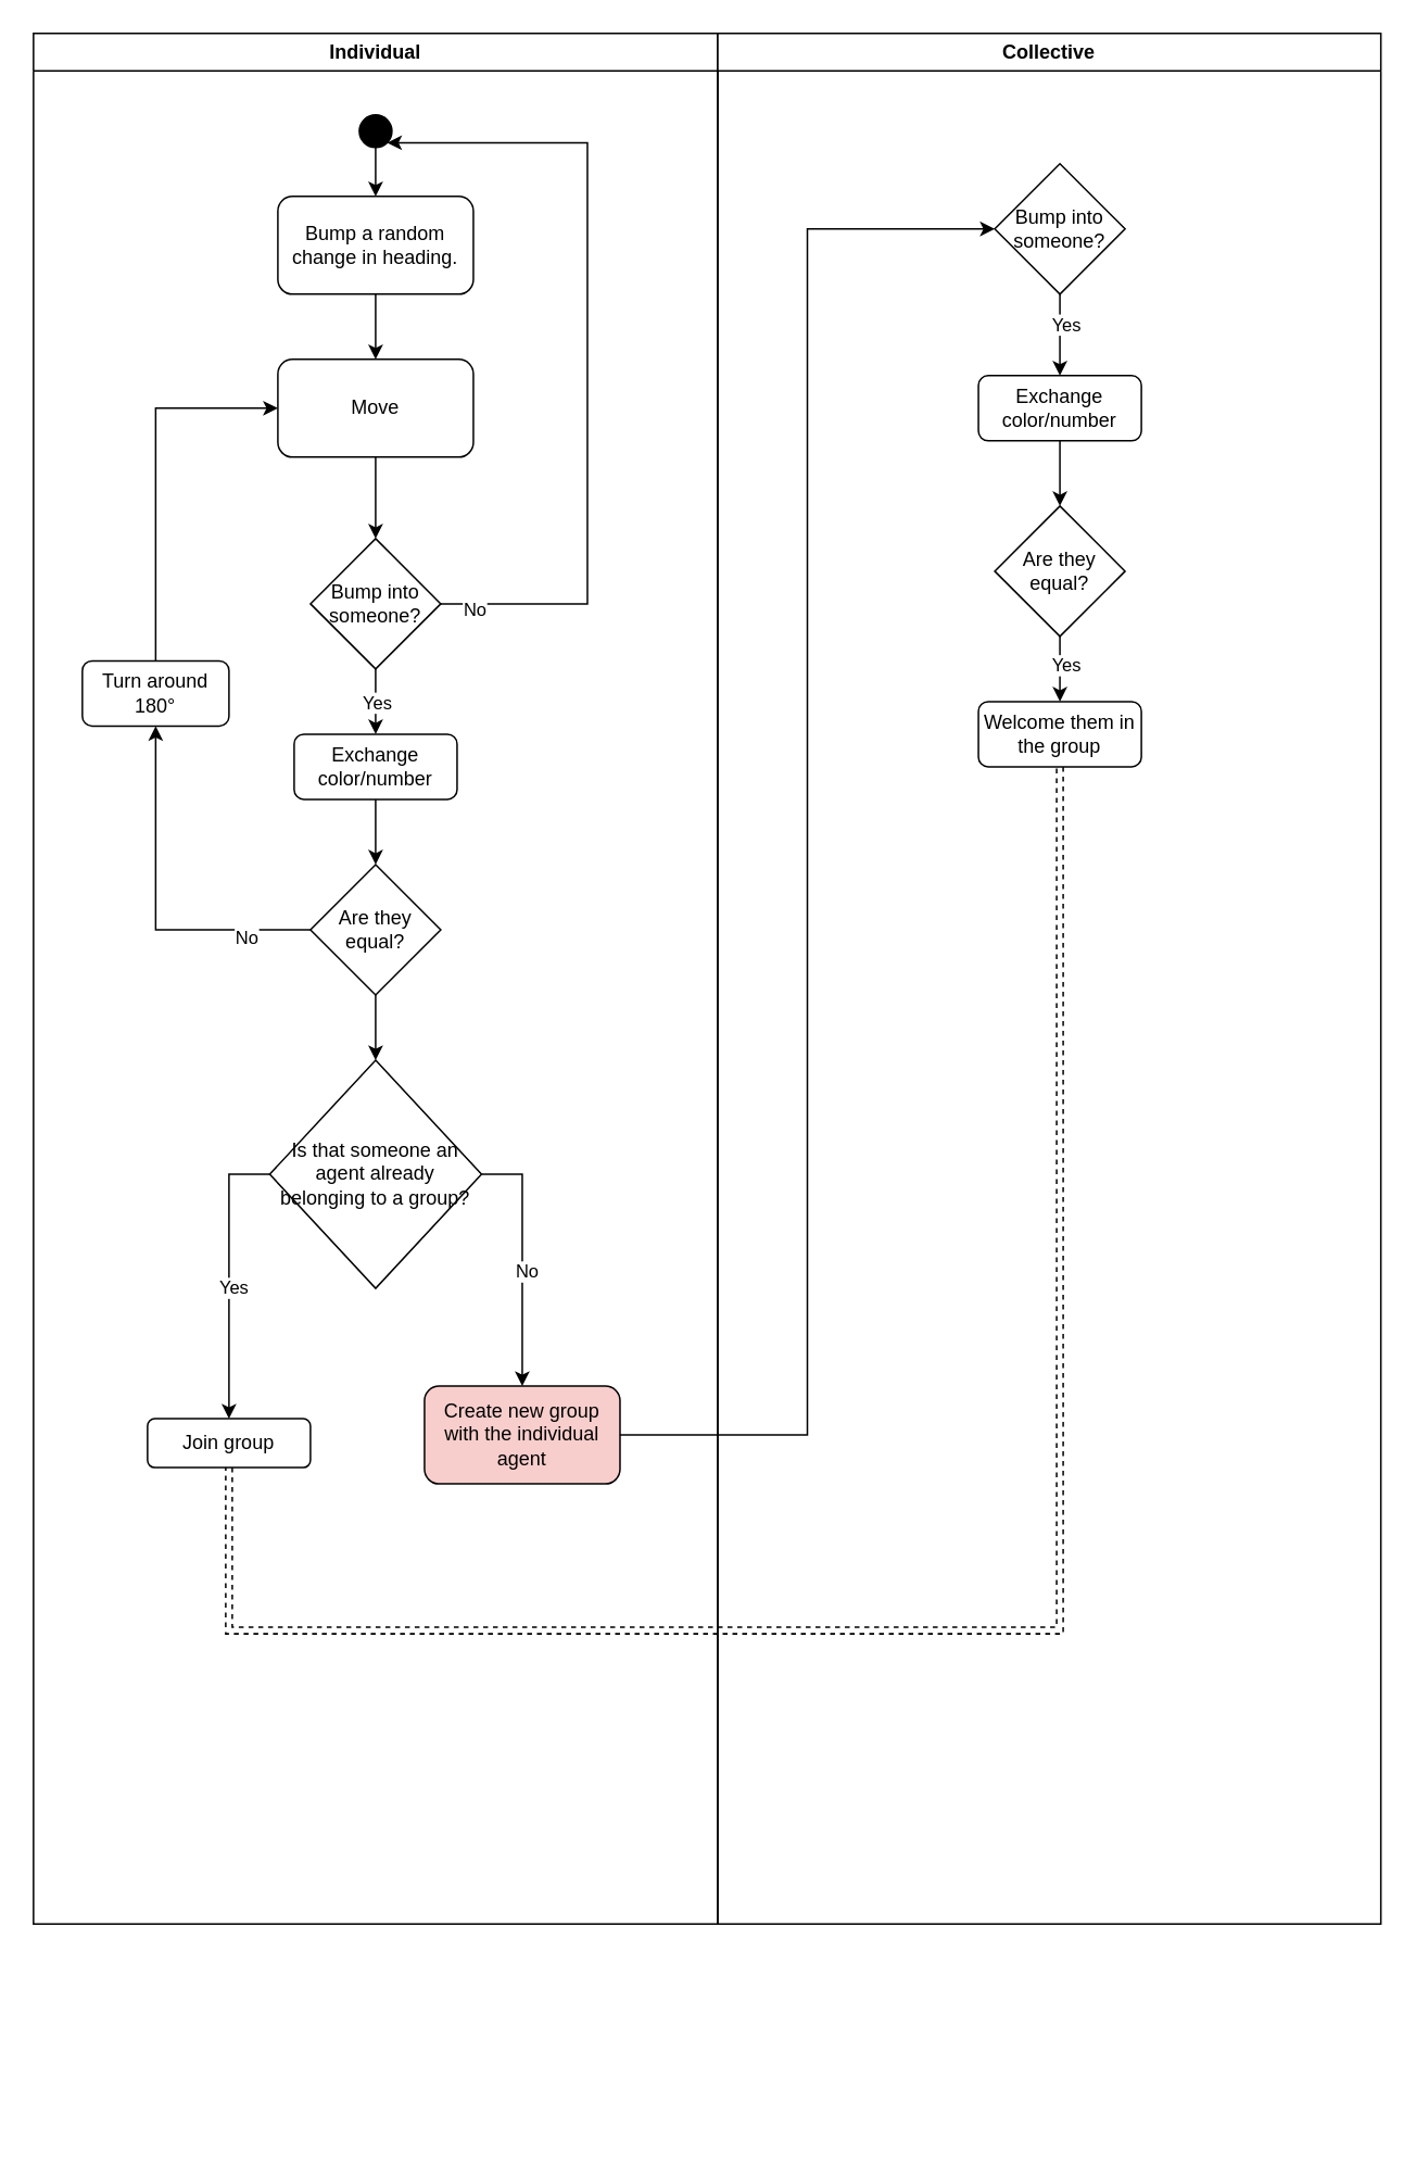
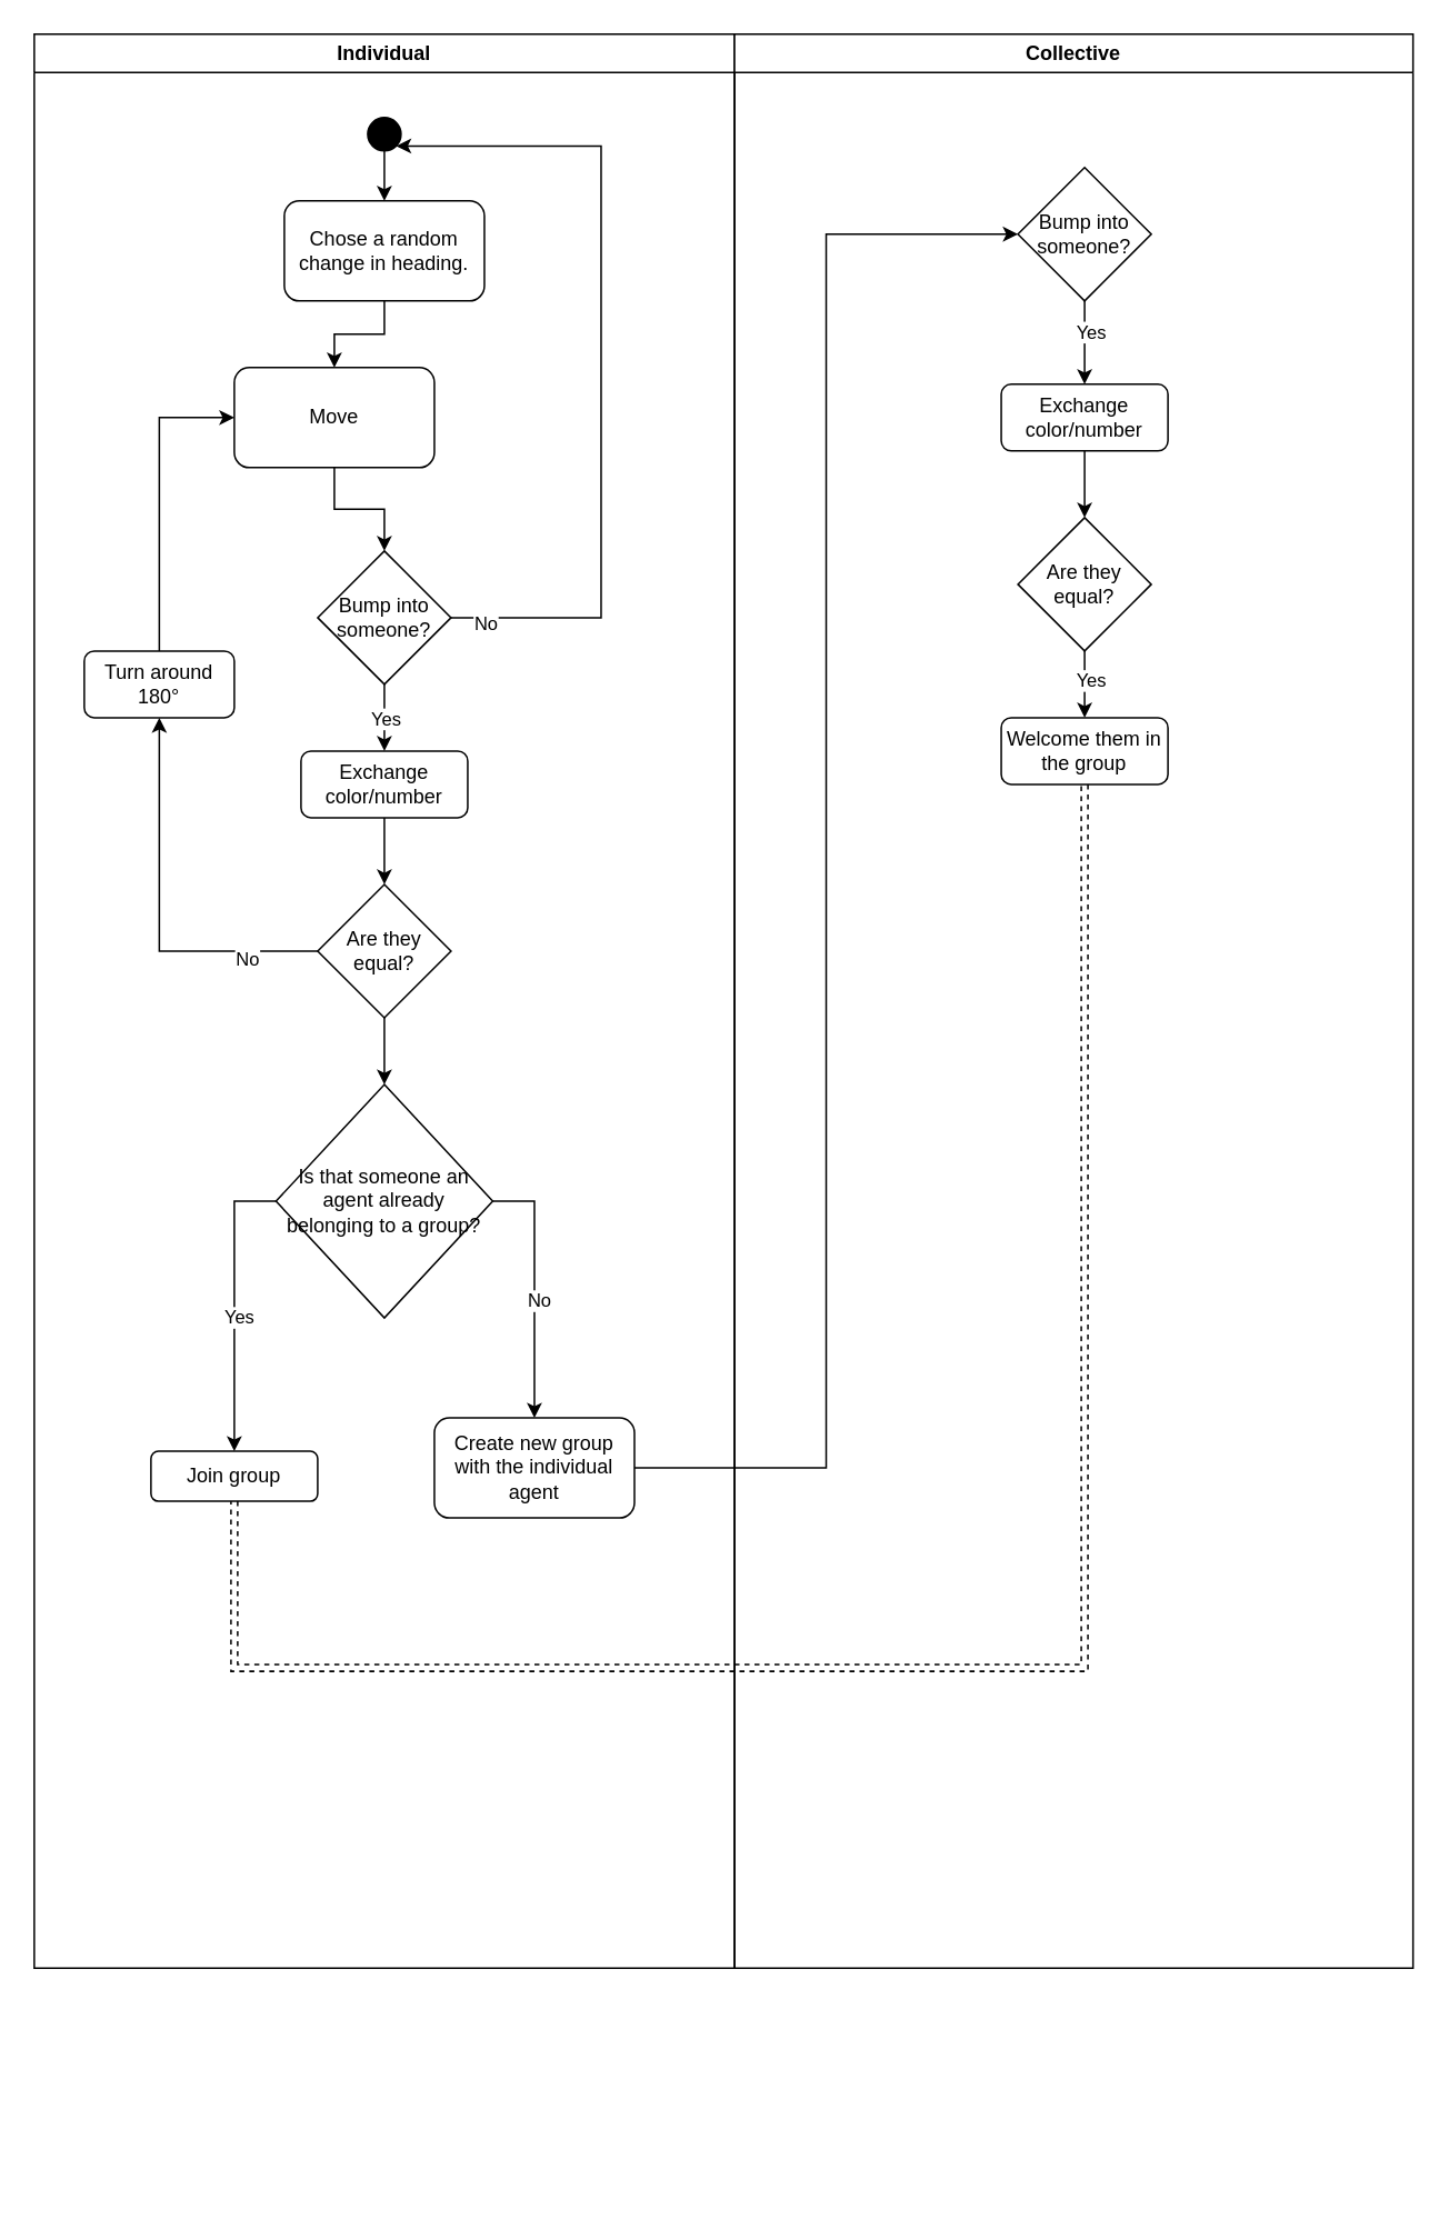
  <mxCell id="0" />
  <mxCell id="1" parent="0" />
  <mxCell id="2" value="Individual" style="swimlane;whiteSpace=wrap;html=1;" vertex="1" parent="1"><mxGeometry width="420" height="1160" as="geometry" x="20" y="20" /></mxCell>
  <mxCell id="3" style="edgeStyle=orthogonalEdgeStyle;rounded=0;orthogonalLoop=1;jettySize=auto;html=1;exitX=0.5;exitY=1;exitDx=0;exitDy=0;entryX=0.5;entryY=0;entryDx=0;entryDy=0;" edge="1" parent="2" source="4" target="6"><mxGeometry relative="1" as="geometry" /></mxCell>
  <mxCell id="4" value="" style="ellipse;whiteSpace=wrap;html=1;aspect=fixed;fillColor=#000000;" vertex="1" parent="2"><mxGeometry x="200" y="50" width="20" height="20" as="geometry" /></mxCell>
  <mxCell id="5" style="edgeStyle=orthogonalEdgeStyle;rounded=0;orthogonalLoop=1;jettySize=auto;html=1;exitX=0.5;exitY=1;exitDx=0;exitDy=0;" edge="1" parent="2" source="6" target="8"><mxGeometry relative="1" as="geometry" /></mxCell>
- <mxCell id="6" value="Bump a random change in heading." style="rounded=1;whiteSpace=wrap;html=1;" vertex="1" parent="2"><mxGeometry x="150" y="100" width="120" height="60" as="geometry" /></mxCell>
+ <mxCell id="6" value="Chose a random change in heading." style="rounded=1;whiteSpace=wrap;html=1;" vertex="1" parent="2"><mxGeometry x="150" y="100" width="120" height="60" as="geometry" /></mxCell>
  <mxCell id="7" style="edgeStyle=orthogonalEdgeStyle;rounded=0;orthogonalLoop=1;jettySize=auto;html=1;exitX=0.5;exitY=1;exitDx=0;exitDy=0;entryX=0.5;entryY=0;entryDx=0;entryDy=0;" edge="1" parent="2" source="8" target="13"><mxGeometry relative="1" as="geometry" /></mxCell>
- <mxCell id="8" value="Move" style="rounded=1;whiteSpace=wrap;html=1;" vertex="1" parent="2"><mxGeometry x="150" y="200" width="120" height="60" as="geometry" /></mxCell>
+ <mxCell id="8" value="Move" style="rounded=1;whiteSpace=wrap;html=1;" vertex="1" parent="2"><mxGeometry x="120" y="200" width="120" height="60" as="geometry" /></mxCell>
  <mxCell id="9" style="edgeStyle=orthogonalEdgeStyle;rounded=0;orthogonalLoop=1;jettySize=auto;html=1;exitX=0.5;exitY=1;exitDx=0;exitDy=0;" edge="1" parent="2" source="13" target="15"><mxGeometry relative="1" as="geometry" /></mxCell>
  <mxCell id="10" value="Yes" style="edgeLabel;html=1;align=center;verticalAlign=middle;resizable=0;points=[];" vertex="1" connectable="0" parent="9"><mxGeometry x="-0.009" relative="1" as="geometry"><mxPoint as="offset" /></mxGeometry></mxCell>
  <mxCell id="11" style="edgeStyle=orthogonalEdgeStyle;rounded=0;orthogonalLoop=1;jettySize=auto;html=1;entryX=1;entryY=1;entryDx=0;entryDy=0;" edge="1" parent="2" source="13" target="4"><mxGeometry relative="1" as="geometry"><Array as="points"><mxPoint x="340" y="350" /><mxPoint x="340" y="67" /></Array></mxGeometry></mxCell>
  <mxCell id="12" value="No" style="edgeLabel;html=1;align=center;verticalAlign=middle;resizable=0;points=[];" vertex="1" connectable="0" parent="11"><mxGeometry x="-0.919" y="-3" relative="1" as="geometry"><mxPoint as="offset" /></mxGeometry></mxCell>
  <mxCell id="13" value="Bump into someone?" style="rhombus;whiteSpace=wrap;html=1;" vertex="1" parent="2"><mxGeometry x="170" y="310" width="80" height="80" as="geometry" /></mxCell>
  <mxCell id="14" style="edgeStyle=orthogonalEdgeStyle;rounded=0;orthogonalLoop=1;jettySize=auto;html=1;exitX=0.5;exitY=1;exitDx=0;exitDy=0;entryX=0.5;entryY=0;entryDx=0;entryDy=0;" edge="1" parent="2" source="15" target="19"><mxGeometry relative="1" as="geometry" /></mxCell>
  <mxCell id="15" value="Exchange color/number" style="rounded=1;whiteSpace=wrap;html=1;" vertex="1" parent="2"><mxGeometry x="160" y="430" width="100" height="40" as="geometry" /></mxCell>
  <mxCell id="16" style="edgeStyle=orthogonalEdgeStyle;rounded=0;orthogonalLoop=1;jettySize=auto;html=1;exitX=0;exitY=0.5;exitDx=0;exitDy=0;entryX=0.5;entryY=1;entryDx=0;entryDy=0;" edge="1" parent="2" source="19" target="21"><mxGeometry relative="1" as="geometry" /></mxCell>
  <mxCell id="17" value="No" style="edgeLabel;html=1;align=center;verticalAlign=middle;resizable=0;points=[];" vertex="1" connectable="0" parent="16"><mxGeometry x="-0.636" y="4" relative="1" as="geometry"><mxPoint as="offset" /></mxGeometry></mxCell>
  <mxCell id="18" style="edgeStyle=orthogonalEdgeStyle;rounded=0;orthogonalLoop=1;jettySize=auto;html=1;entryX=0.5;entryY=0;entryDx=0;entryDy=0;" edge="1" parent="2" source="19" target="26"><mxGeometry relative="1" as="geometry" /></mxCell>
  <mxCell id="19" value="Are they equal?" style="rhombus;whiteSpace=wrap;html=1;" vertex="1" parent="2"><mxGeometry x="170" y="510" width="80" height="80" as="geometry" /></mxCell>
  <mxCell id="20" style="edgeStyle=orthogonalEdgeStyle;rounded=0;orthogonalLoop=1;jettySize=auto;html=1;exitX=0.5;exitY=0;exitDx=0;exitDy=0;entryX=0;entryY=0.5;entryDx=0;entryDy=0;" edge="1" parent="2" source="21" target="8"><mxGeometry relative="1" as="geometry" /></mxCell>
- <mxCell id="21" value="Turn around 180°" style="rounded=1;whiteSpace=wrap;html=1;" vertex="1" parent="2"><mxGeometry x="30" y="385" width="90" height="40" as="geometry" /></mxCell>
+ <mxCell id="21" value="Turn around 180°" style="rounded=1;whiteSpace=wrap;html=1;" vertex="1" parent="2"><mxGeometry x="30" y="370" width="90" height="40" as="geometry" /></mxCell>
  <mxCell id="22" style="edgeStyle=orthogonalEdgeStyle;rounded=0;orthogonalLoop=1;jettySize=auto;html=1;exitX=0;exitY=0.5;exitDx=0;exitDy=0;entryX=0.5;entryY=0;entryDx=0;entryDy=0;" edge="1" parent="2" source="26" target="28"><mxGeometry relative="1" as="geometry" /></mxCell>
  <mxCell id="23" value="Yes" style="edgeLabel;html=1;align=center;verticalAlign=middle;resizable=0;points=[];" vertex="1" connectable="0" parent="22"><mxGeometry x="0.078" y="2" relative="1" as="geometry"><mxPoint as="offset" /></mxGeometry></mxCell>
  <mxCell id="24" style="edgeStyle=orthogonalEdgeStyle;rounded=0;orthogonalLoop=1;jettySize=auto;html=1;exitX=1;exitY=0.5;exitDx=0;exitDy=0;entryX=0.5;entryY=0;entryDx=0;entryDy=0;" edge="1" parent="2" source="26" target="27"><mxGeometry relative="1" as="geometry" /></mxCell>
  <mxCell id="25" value="No" style="edgeLabel;html=1;align=center;verticalAlign=middle;resizable=0;points=[];" vertex="1" connectable="0" parent="24"><mxGeometry x="0.088" y="2" relative="1" as="geometry"><mxPoint as="offset" /></mxGeometry></mxCell>
  <mxCell id="26" value="Is that someone an agent already belonging to a group?" style="rhombus;whiteSpace=wrap;html=1;" vertex="1" parent="2"><mxGeometry x="145" y="630" width="130" height="140" as="geometry" /></mxCell>
- <mxCell id="27" value="Create new group with the individual agent" style="rounded=1;whiteSpace=wrap;html=1;fillColor=#f8cecc;" vertex="1" parent="2"><mxGeometry x="240" y="830" width="120" height="60" as="geometry" /></mxCell>
+ <mxCell id="27" value="Create new group with the individual agent" style="rounded=1;whiteSpace=wrap;html=1;" vertex="1" parent="2"><mxGeometry x="240" y="830" width="120" height="60" as="geometry" /></mxCell>
  <mxCell id="28" value="Join group" style="rounded=1;whiteSpace=wrap;html=1;" vertex="1" parent="2"><mxGeometry x="70" y="850" width="100" height="30" as="geometry" /></mxCell>
  <mxCell id="29" style="edgeStyle=orthogonalEdgeStyle;rounded=0;orthogonalLoop=1;jettySize=auto;html=1;" edge="1" parent="1"><mxGeometry relative="1" as="geometry"><Array as="points"><mxPoint x="320" y="760" /><mxPoint x="320" y="1315" /></Array><mxPoint x="387.49" y="760" as="sourcePoint" /></mxGeometry></mxCell>
  <mxCell id="30" value="Collective" style="swimlane;whiteSpace=wrap;html=1;" vertex="1" parent="1"><mxGeometry x="440" width="407" height="1160" as="geometry" y="20" /></mxCell>
  <mxCell id="31" style="edgeStyle=orthogonalEdgeStyle;rounded=0;orthogonalLoop=1;jettySize=auto;html=1;entryX=0.5;entryY=0;entryDx=0;entryDy=0;" edge="1" parent="30" source="33" target="34"><mxGeometry relative="1" as="geometry" /></mxCell>
  <mxCell id="32" value="Yes" style="edgeLabel;html=1;align=center;verticalAlign=middle;resizable=0;points=[];" vertex="1" connectable="0" parent="31"><mxGeometry x="-0.227" y="3" relative="1" as="geometry"><mxPoint y="-1" as="offset" /></mxGeometry></mxCell>
  <mxCell id="33" value="Bump into someone?" style="rhombus;whiteSpace=wrap;html=1;" vertex="1" parent="30"><mxGeometry x="170" y="80" width="80" height="80" as="geometry" /></mxCell>
  <mxCell id="34" value="Exchange color/number" style="rounded=1;whiteSpace=wrap;html=1;" vertex="1" parent="30"><mxGeometry x="160" y="210" width="100" height="40" as="geometry" /></mxCell>
  <mxCell id="35" style="edgeStyle=orthogonalEdgeStyle;rounded=0;orthogonalLoop=1;jettySize=auto;html=1;" edge="1" parent="30" source="37" target="39"><mxGeometry relative="1" as="geometry" /></mxCell>
  <mxCell id="36" value="Yes" style="edgeLabel;html=1;align=center;verticalAlign=middle;resizable=0;points=[];" vertex="1" connectable="0" parent="35"><mxGeometry x="-0.105" y="3" relative="1" as="geometry"><mxPoint y="-1" as="offset" /></mxGeometry></mxCell>
  <mxCell id="37" value="Are they equal?" style="rhombus;whiteSpace=wrap;html=1;" vertex="1" parent="30"><mxGeometry x="170" y="290" width="80" height="80" as="geometry" /></mxCell>
  <mxCell id="38" style="edgeStyle=orthogonalEdgeStyle;rounded=0;orthogonalLoop=1;jettySize=auto;html=1;exitX=0.5;exitY=1;exitDx=0;exitDy=0;entryX=0.5;entryY=0;entryDx=0;entryDy=0;" edge="1" parent="30" source="34" target="37"><mxGeometry relative="1" as="geometry" /></mxCell>
  <mxCell id="39" value="Welcome them in the group" style="rounded=1;whiteSpace=wrap;html=1;" vertex="1" parent="30"><mxGeometry x="160" y="410" width="100" height="40" as="geometry" /></mxCell>
  <mxCell id="40" style="edgeStyle=orthogonalEdgeStyle;rounded=0;orthogonalLoop=1;jettySize=auto;html=1;entryX=0;entryY=0.5;entryDx=0;entryDy=0;" edge="1" parent="1" source="27" target="33"><mxGeometry relative="1" as="geometry" /></mxCell>
  <mxCell id="41" style="edgeStyle=orthogonalEdgeStyle;rounded=0;orthogonalLoop=1;jettySize=auto;html=1;entryX=0.5;entryY=1;entryDx=0;entryDy=0;strokeColor=default;shape=link;dashed=1;" edge="1" parent="1" source="39" target="28"><mxGeometry relative="1" as="geometry"><Array as="points"><mxPoint x="650" y="1000" /><mxPoint x="140" y="1000" /></Array></mxGeometry></mxCell>
